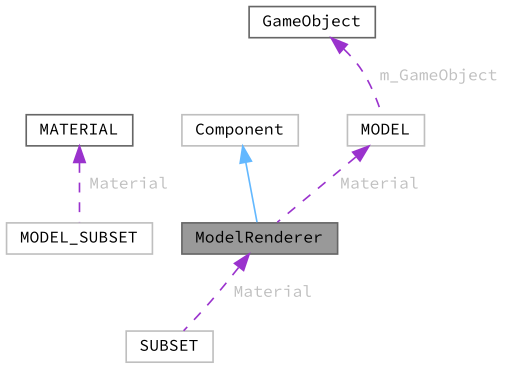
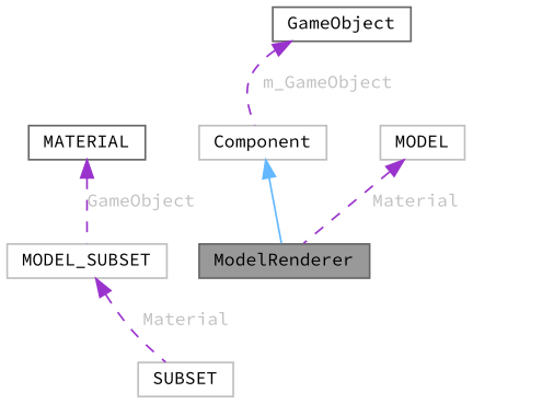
  digraph {
    fontname="Source Code Pro"
    node [color=grey75 fillcolor=white fontname="Source Code Pro" fontsize=10 shape=box style=filled]
    edge [color=darkorchid3 dir=back fontname="Source Code Pro" fontsize=10 labelfontname=Helvetica labelfontsize=10 style=dashed fontcolor=grey]
    n1 [color=gray40 fillcolor=grey60 fontcolor=black height=0.2 label=ModelRenderer width=0.4]
    n2 [height=0.2 label=Component width=0.4]
    n3 [color=gray40 height=0.2 label=GameObject width=0.4]
    n4 [height=0.2 label=MODEL width=0.4]
    n5 [height=0.2 label=SUBSET width=0.4]
    n6 [height=0.2 label=MODEL_SUBSET width=0.4]
    n7 [color=gray40 height=0.2 label=MATERIAL width=0.4]
    n2 -> n1 [color=steelblue1 style=solid fontcolor=""]
-   n3 -> n4 [label=" m_GameObject"]
+   n3 -> n2 [label=" m_GameObject"]
    n4 -> n1 [label=" Material"]
-   n1 -> n5 [label=" Material"]
-   n7 -> n6 [label=" Material"]
+   n6 -> n5 [label=" Material"]
+   n7 -> n6 [label=" GameObject"]
  }
